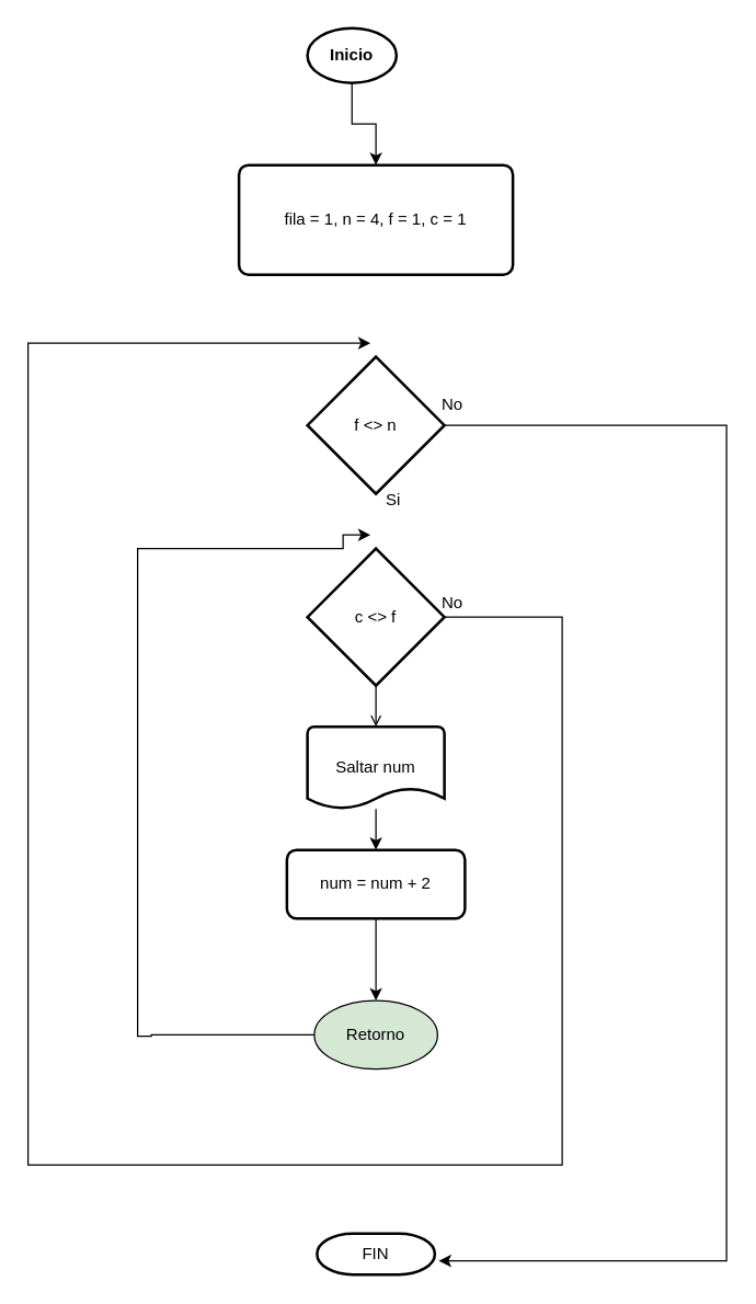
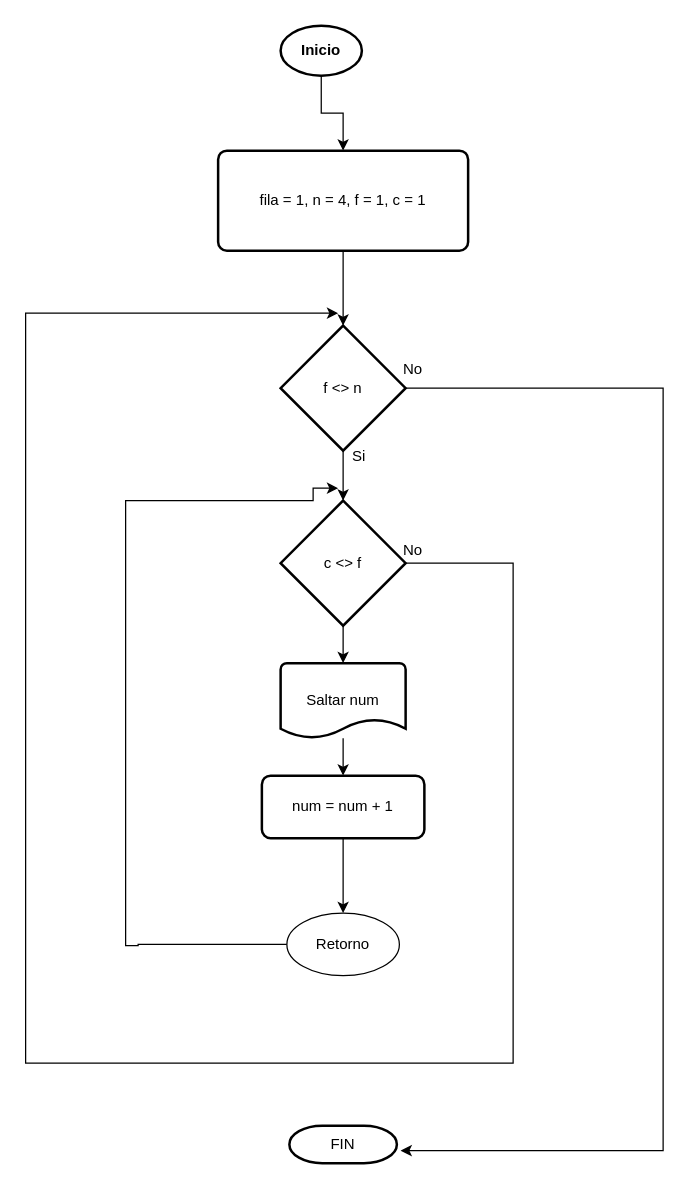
  <mxCell id="0" />
  <mxCell id="1" parent="0" />
  <mxCell id="2" style="edgeStyle=orthogonalEdgeStyle;rounded=0;orthogonalLoop=1;jettySize=auto;html=1;entryX=0.5;entryY=0;entryDx=0;entryDy=0;" edge="1" parent="1" source="3" target="5"><mxGeometry relative="1" as="geometry" /></mxCell>
  <mxCell id="3" value="&lt;b&gt;Inicio&lt;/b&gt;" style="strokeWidth=2;html=1;shape=mxgraph.flowchart.start_1;whiteSpace=wrap;" vertex="1" parent="1"><mxGeometry x="224" y="20" width="65" height="40" as="geometry" /></mxCell>
+ <mxCell id="4" style="edgeStyle=orthogonalEdgeStyle;rounded=0;orthogonalLoop=1;jettySize=auto;html=1;" edge="1" parent="1" source="5" target="8"><mxGeometry relative="1" as="geometry" /></mxCell>
  <mxCell id="5" value="fila = 1, n = 4, f = 1, c = 1" style="rounded=1;whiteSpace=wrap;html=1;absoluteArcSize=1;arcSize=14;strokeWidth=2;" vertex="1" parent="1"><mxGeometry x="174" y="120" width="200" height="80" as="geometry" /></mxCell>
+ <mxCell id="6" style="edgeStyle=orthogonalEdgeStyle;rounded=0;orthogonalLoop=1;jettySize=auto;html=1;" edge="1" parent="1" source="8" target="10"><mxGeometry relative="1" as="geometry" /></mxCell>
  <mxCell id="7" style="edgeStyle=orthogonalEdgeStyle;rounded=0;orthogonalLoop=1;jettySize=auto;html=1;" edge="1" parent="1" source="8"><mxGeometry relative="1" as="geometry"><mxPoint x="320" y="920" as="targetPoint" /><Array as="points"><mxPoint x="530" y="310" /></Array></mxGeometry></mxCell>
  <mxCell id="8" value="f &amp;lt;&amp;gt; n" style="strokeWidth=2;html=1;shape=mxgraph.flowchart.decision;whiteSpace=wrap;" vertex="1" parent="1"><mxGeometry x="224" y="260" width="100" height="100" as="geometry" /></mxCell>
- <mxCell id="9" style="edgeStyle=orthogonalEdgeStyle;rounded=0;orthogonalLoop=1;jettySize=auto;html=1;endArrow=open;" edge="1" parent="1" source="10" target="12"><mxGeometry relative="1" as="geometry" /></mxCell>
+ <mxCell id="9" style="edgeStyle=orthogonalEdgeStyle;rounded=0;orthogonalLoop=1;jettySize=auto;html=1;" edge="1" parent="1" source="10" target="12"><mxGeometry relative="1" as="geometry" /></mxCell>
  <mxCell id="10" value="c &amp;lt;&amp;gt; f" style="strokeWidth=2;html=1;shape=mxgraph.flowchart.decision;whiteSpace=wrap;" vertex="1" parent="1"><mxGeometry x="224" y="400" width="100" height="100" as="geometry" /></mxCell>
  <mxCell id="11" style="edgeStyle=orthogonalEdgeStyle;rounded=0;orthogonalLoop=1;jettySize=auto;html=1;entryX=0.5;entryY=0;entryDx=0;entryDy=0;" edge="1" parent="1" source="12" target="14"><mxGeometry relative="1" as="geometry" /></mxCell>
  <mxCell id="12" value="Saltar num" style="strokeWidth=2;html=1;shape=mxgraph.flowchart.document2;whiteSpace=wrap;size=0.25;" vertex="1" parent="1"><mxGeometry x="224" y="530" width="100" height="60" as="geometry" /></mxCell>
  <mxCell id="13" style="edgeStyle=orthogonalEdgeStyle;rounded=0;orthogonalLoop=1;jettySize=auto;html=1;entryX=0.5;entryY=0;entryDx=0;entryDy=0;" edge="1" parent="1" source="14" target="17"><mxGeometry relative="1" as="geometry" /></mxCell>
- <mxCell id="14" value="num = num + 2" style="rounded=1;whiteSpace=wrap;html=1;absoluteArcSize=1;arcSize=14;strokeWidth=2;" vertex="1" parent="1"><mxGeometry x="209" y="620" width="130" height="50" as="geometry" /></mxCell>
+ <mxCell id="14" value="num = num + 1" style="rounded=1;whiteSpace=wrap;html=1;absoluteArcSize=1;arcSize=14;strokeWidth=2;" vertex="1" parent="1"><mxGeometry x="209" y="620" width="130" height="50" as="geometry" /></mxCell>
  <mxCell id="15" value="Si" style="text;html=1;strokeColor=none;fillColor=none;align=center;verticalAlign=middle;whiteSpace=wrap;rounded=0;" vertex="1" parent="1"><mxGeometry x="257" y="350" width="60" height="30" as="geometry" /></mxCell>
  <mxCell id="16" style="edgeStyle=orthogonalEdgeStyle;rounded=0;orthogonalLoop=1;jettySize=auto;html=1;" edge="1" parent="1" source="17"><mxGeometry relative="1" as="geometry"><mxPoint x="270" y="390" as="targetPoint" /><Array as="points"><mxPoint x="110" y="755" /><mxPoint x="110" y="756" /><mxPoint x="100" y="756" /><mxPoint x="100" y="400" /><mxPoint x="250" y="400" /></Array></mxGeometry></mxCell>
- <mxCell id="17" value="Retorno" style="ellipse;whiteSpace=wrap;html=1;fillColor=#d5e8d4;" vertex="1" parent="1"><mxGeometry x="229" y="730" width="90" height="50" as="geometry" /></mxCell>
+ <mxCell id="17" value="Retorno" style="ellipse;whiteSpace=wrap;html=1;" vertex="1" parent="1"><mxGeometry x="229" y="730" width="90" height="50" as="geometry" /></mxCell>
  <mxCell id="18" value="FIN" style="strokeWidth=2;html=1;shape=mxgraph.flowchart.terminator;whiteSpace=wrap;" vertex="1" parent="1"><mxGeometry x="231" y="900" width="86" height="30" as="geometry" /></mxCell>
  <mxCell id="19" value="No" style="text;html=1;strokeColor=none;fillColor=none;align=center;verticalAlign=middle;whiteSpace=wrap;rounded=0;" vertex="1" parent="1"><mxGeometry x="300" y="280" width="60" height="30" as="geometry" /></mxCell>
  <mxCell id="20" value="" style="edgeStyle=orthogonalEdgeStyle;rounded=0;orthogonalLoop=1;jettySize=auto;html=1;" edge="1" parent="1" source="10"><mxGeometry relative="1" as="geometry"><mxPoint x="270" y="250" as="targetPoint" /><mxPoint x="324" y="450" as="sourcePoint" /><Array as="points"><mxPoint x="410" y="450" /><mxPoint x="410" y="850" /><mxPoint x="20" y="850" /></Array></mxGeometry></mxCell>
  <mxCell id="21" value="No" style="text;html=1;strokeColor=none;fillColor=none;align=center;verticalAlign=middle;whiteSpace=wrap;rounded=0;" vertex="1" parent="1"><mxGeometry x="300" y="425" width="60" height="30" as="geometry" /></mxCell>
